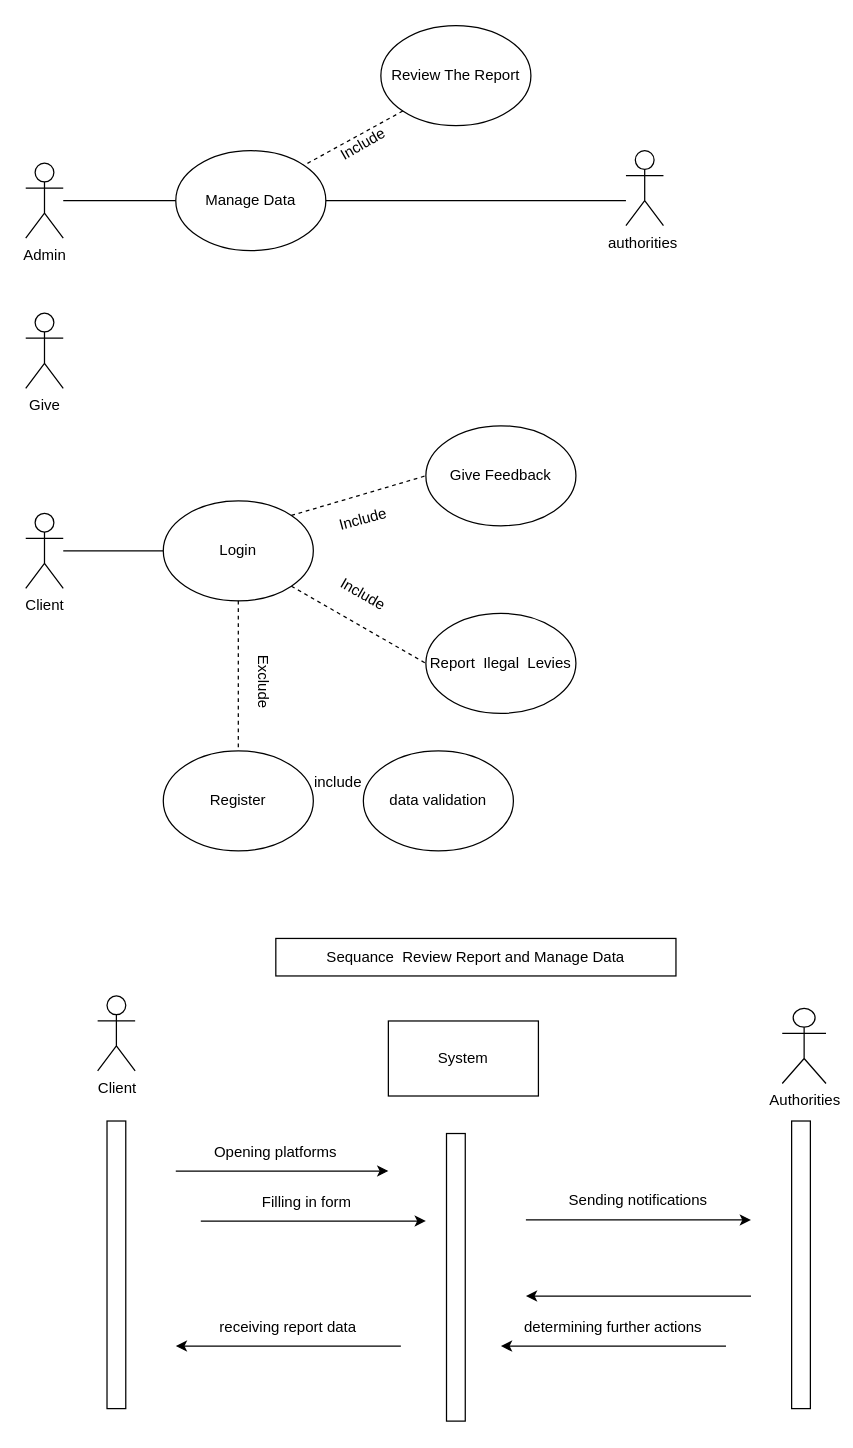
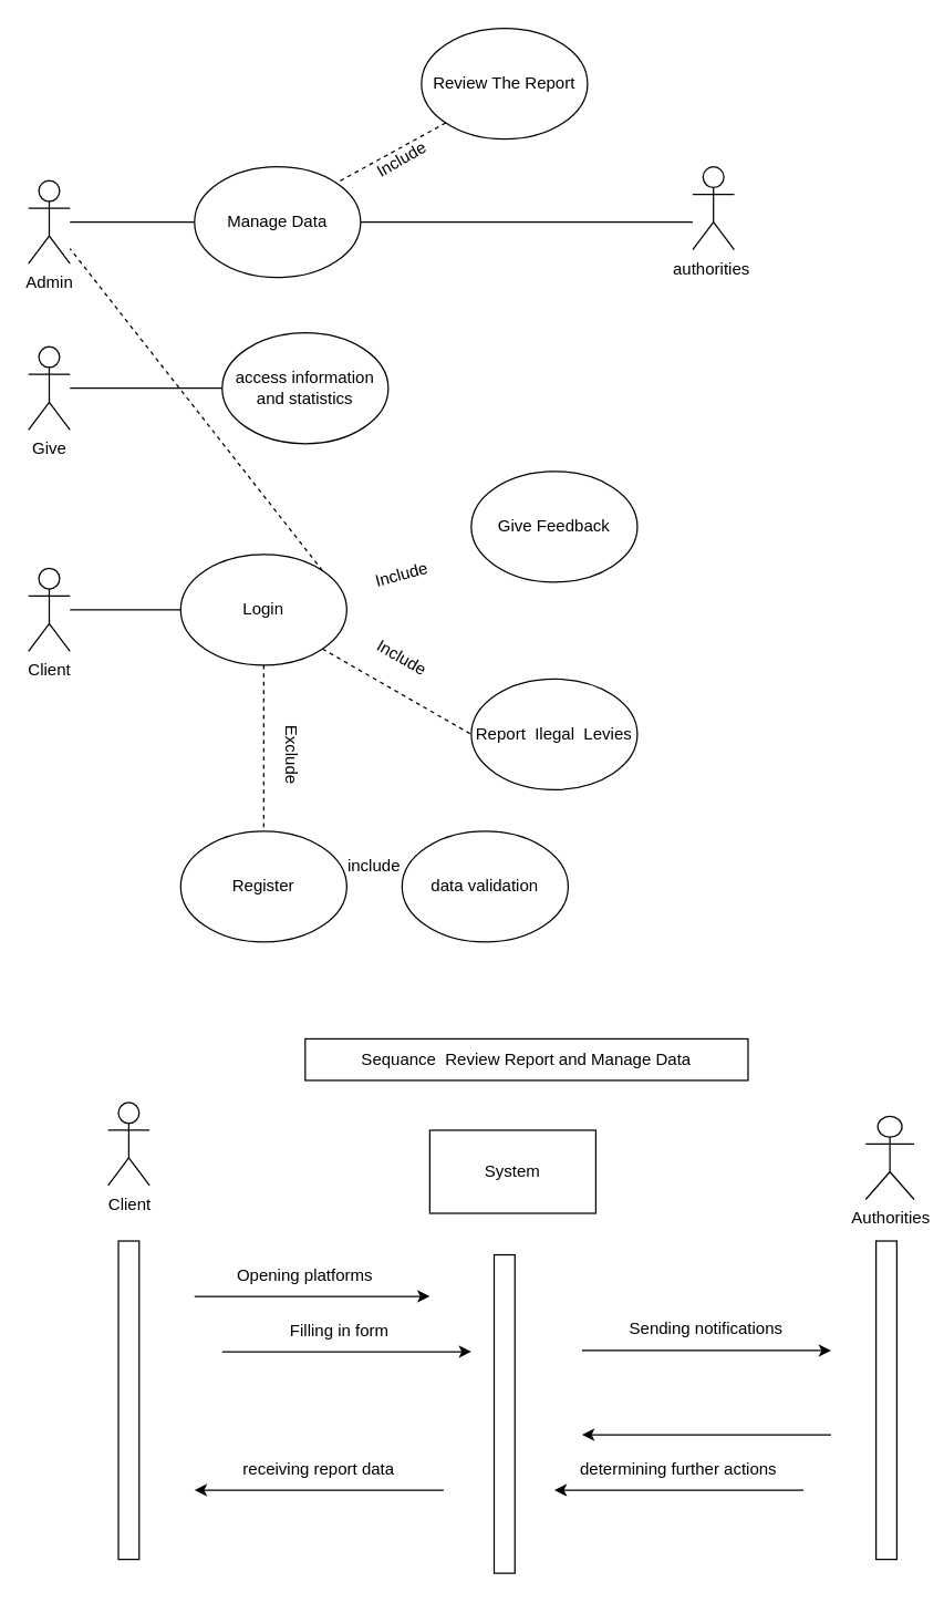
  <mxCell id="0" />
  <mxCell id="1" parent="0" />
  <mxCell id="2" value="Client" style="shape=umlActor;verticalLabelPosition=bottom;verticalAlign=top;html=1;outlineConnect=0;" vertex="1" parent="1"><mxGeometry x="20" y="410" width="30" height="60" as="geometry" /></mxCell>
  <mxCell id="3" value="Review The Report" style="ellipse;whiteSpace=wrap;html=1;" vertex="1" parent="1"><mxGeometry x="304" y="20" width="120" height="80" as="geometry" /></mxCell>
  <mxCell id="4" value="Report&amp;nbsp; Ilegal&amp;nbsp; Levies" style="ellipse;whiteSpace=wrap;html=1;" vertex="1" parent="1"><mxGeometry x="340" y="490" width="120" height="80" as="geometry" /></mxCell>
  <mxCell id="5" value="Manage Data" style="ellipse;whiteSpace=wrap;html=1;" vertex="1" parent="1"><mxGeometry x="140" y="120" width="120" height="80" as="geometry" /></mxCell>
+ <mxCell id="6" value="access information and statistics" style="ellipse;whiteSpace=wrap;html=1;" vertex="1" parent="1"><mxGeometry x="160" y="240" width="120" height="80" as="geometry" /></mxCell>
  <mxCell id="7" value="Give" style="shape=umlActor;verticalLabelPosition=bottom;verticalAlign=top;html=1;outlineConnect=0;" vertex="1" parent="1"><mxGeometry x="20" y="250" width="30" height="60" as="geometry" /></mxCell>
+ <mxCell id="8" value="" style="endArrow=none;html=1;rounded=0;" edge="1" parent="1" source="7" target="6"><mxGeometry width="50" height="50" relative="1" as="geometry"><mxPoint x="120" y="155" as="sourcePoint" /><mxPoint x="170" y="105" as="targetPoint" /></mxGeometry></mxCell>
  <mxCell id="9" value="authorities&amp;nbsp;" style="shape=umlActor;verticalLabelPosition=bottom;verticalAlign=top;html=1;outlineConnect=0;" vertex="1" parent="1"><mxGeometry x="500" y="120" width="30" height="60" as="geometry" /></mxCell>
  <mxCell id="10" value="Admin" style="shape=umlActor;verticalLabelPosition=bottom;verticalAlign=top;html=1;outlineConnect=0;" vertex="1" parent="1"><mxGeometry x="20" y="130" width="30" height="60" as="geometry" /></mxCell>
  <mxCell id="11" value="" style="endArrow=none;html=1;rounded=0;entryX=0;entryY=0.5;entryDx=0;entryDy=0;" edge="1" parent="1" source="10" target="5"><mxGeometry width="50" height="50" relative="1" as="geometry"><mxPoint x="0" y="320" as="sourcePoint" /><mxPoint x="50" y="270" as="targetPoint" /></mxGeometry></mxCell>
  <mxCell id="12" value="" style="endArrow=none;html=1;rounded=0;entryX=1;entryY=0.5;entryDx=0;entryDy=0;" edge="1" parent="1" target="5"><mxGeometry width="50" height="50" relative="1" as="geometry"><mxPoint x="500" y="160" as="sourcePoint" /><mxPoint x="50" y="270" as="targetPoint" /></mxGeometry></mxCell>
  <mxCell id="13" value="" style="endArrow=none;dashed=1;html=1;rounded=0;entryX=1;entryY=0;entryDx=0;entryDy=0;exitX=0;exitY=1;exitDx=0;exitDy=0;" edge="1" parent="1" source="3" target="5"><mxGeometry width="50" height="50" relative="1" as="geometry"><mxPoint x="0" y="320" as="sourcePoint" /><mxPoint x="50" y="270" as="targetPoint" /></mxGeometry></mxCell>
  <mxCell id="14" value="Include" style="text;html=1;strokeColor=none;fillColor=none;align=center;verticalAlign=middle;whiteSpace=wrap;rounded=0;rotation=-30;" vertex="1" parent="1"><mxGeometry x="260" y="100" width="60" height="30" as="geometry" /></mxCell>
  <mxCell id="15" value="Give Feedback" style="ellipse;whiteSpace=wrap;html=1;" vertex="1" parent="1"><mxGeometry x="340" y="340" width="120" height="80" as="geometry" /></mxCell>
  <mxCell id="16" value="Register" style="ellipse;whiteSpace=wrap;html=1;" vertex="1" parent="1"><mxGeometry x="130" y="600" width="120" height="80" as="geometry" /></mxCell>
  <mxCell id="17" value="Login" style="ellipse;whiteSpace=wrap;html=1;" vertex="1" parent="1"><mxGeometry x="130" y="400" width="120" height="80" as="geometry" /></mxCell>
  <mxCell id="18" value="" style="endArrow=none;dashed=1;html=1;rounded=0;exitX=0.5;exitY=1;exitDx=0;exitDy=0;entryX=0.5;entryY=0;entryDx=0;entryDy=0;" edge="1" parent="1" source="17" target="16"><mxGeometry width="50" height="50" relative="1" as="geometry"><mxPoint x="130" y="430" as="sourcePoint" /><mxPoint x="180" y="380" as="targetPoint" /></mxGeometry></mxCell>
  <mxCell id="19" value="Exclude" style="text;html=1;strokeColor=none;fillColor=none;align=center;verticalAlign=middle;whiteSpace=wrap;rounded=0;rotation=90;" vertex="1" parent="1"><mxGeometry x="180" y="530" width="60" height="30" as="geometry" /></mxCell>
  <mxCell id="20" value="" style="endArrow=none;html=1;rounded=0;" edge="1" parent="1" source="2" target="17"><mxGeometry width="50" height="50" relative="1" as="geometry"><mxPoint x="130" y="430" as="sourcePoint" /><mxPoint x="180" y="380" as="targetPoint" /></mxGeometry></mxCell>
- <mxCell id="21" value="" style="endArrow=none;dashed=1;html=1;rounded=0;entryX=0;entryY=0.5;entryDx=0;entryDy=0;exitX=1;exitY=0;exitDx=0;exitDy=0;" edge="1" parent="1" source="17" target="15"><mxGeometry width="50" height="50" relative="1" as="geometry"><mxPoint x="40" y="490" as="sourcePoint" /><mxPoint x="90" y="440" as="targetPoint" /></mxGeometry></mxCell>
+ <mxCell id="21" value="" style="endArrow=none;dashed=1;html=1;rounded=0;exitX=1;exitY=0;exitDx=0;exitDy=0;" edge="1" parent="1" source="17" target="10"><mxGeometry width="50" height="50" relative="1" as="geometry"><mxPoint x="40" y="490" as="sourcePoint" /><mxPoint x="90" y="440" as="targetPoint" /></mxGeometry></mxCell>
  <mxCell id="22" value="" style="endArrow=none;dashed=1;html=1;rounded=0;entryX=0;entryY=0.5;entryDx=0;entryDy=0;exitX=1;exitY=1;exitDx=0;exitDy=0;" edge="1" parent="1" source="17" target="4"><mxGeometry width="50" height="50" relative="1" as="geometry"><mxPoint x="40" y="490" as="sourcePoint" /><mxPoint x="90" y="440" as="targetPoint" /></mxGeometry></mxCell>
  <mxCell id="23" value="Include" style="text;html=1;strokeColor=none;fillColor=none;align=center;verticalAlign=middle;whiteSpace=wrap;rounded=0;rotation=-15;" vertex="1" parent="1"><mxGeometry x="260" y="400" width="60" height="30" as="geometry" /></mxCell>
  <mxCell id="24" value="Include" style="text;html=1;strokeColor=none;fillColor=none;align=center;verticalAlign=middle;whiteSpace=wrap;rounded=0;rotation=30;" vertex="1" parent="1"><mxGeometry x="260" y="460" width="60" height="30" as="geometry" /></mxCell>
  <mxCell id="25" value="data validation" style="ellipse;whiteSpace=wrap;html=1;" vertex="1" parent="1"><mxGeometry x="290" y="600" width="120" height="80" as="geometry" /></mxCell>
  <mxCell id="26" value="include" style="text;html=1;strokeColor=none;fillColor=none;align=center;verticalAlign=middle;whiteSpace=wrap;rounded=0;" vertex="1" parent="1"><mxGeometry x="240" y="610" width="60" height="30" as="geometry" /></mxCell>
  <mxCell id="27" value="System" style="rounded=0;whiteSpace=wrap;html=1;" vertex="1" parent="1"><mxGeometry x="310" y="816" width="120" height="60" as="geometry" /></mxCell>
  <mxCell id="28" value="" style="rounded=0;whiteSpace=wrap;html=1;" vertex="1" parent="1"><mxGeometry x="85" y="896" width="15" height="230" as="geometry" /></mxCell>
  <mxCell id="29" value="" style="rounded=0;whiteSpace=wrap;html=1;" vertex="1" parent="1"><mxGeometry x="356.5" y="906" width="15" height="230" as="geometry" /></mxCell>
  <mxCell id="30" value="" style="rounded=0;whiteSpace=wrap;html=1;" vertex="1" parent="1"><mxGeometry x="632.5" y="896" width="15" height="230" as="geometry" /></mxCell>
  <mxCell id="31" value="Client" style="shape=umlActor;verticalLabelPosition=bottom;verticalAlign=top;html=1;outlineConnect=0;" vertex="1" parent="1"><mxGeometry x="77.5" y="796" width="30" height="60" as="geometry" /></mxCell>
  <mxCell id="32" value="" style="endArrow=classic;html=1;rounded=0;" edge="1" parent="1"><mxGeometry width="50" height="50" relative="1" as="geometry"><mxPoint x="140" y="936" as="sourcePoint" /><mxPoint x="310" y="936" as="targetPoint" /></mxGeometry></mxCell>
  <mxCell id="33" value="Opening platforms" style="text;html=1;strokeColor=none;fillColor=none;align=center;verticalAlign=middle;whiteSpace=wrap;rounded=0;" vertex="1" parent="1"><mxGeometry x="155" y="906" width="130" height="30" as="geometry" /></mxCell>
  <mxCell id="34" value="" style="endArrow=classic;html=1;rounded=0;" edge="1" parent="1"><mxGeometry width="50" height="50" relative="1" as="geometry"><mxPoint x="160" y="976" as="sourcePoint" /><mxPoint x="340" y="976" as="targetPoint" /></mxGeometry></mxCell>
  <mxCell id="35" value="Filling in form" style="text;html=1;strokeColor=none;fillColor=none;align=center;verticalAlign=middle;whiteSpace=wrap;rounded=0;" vertex="1" parent="1"><mxGeometry x="180" y="946" width="130" height="30" as="geometry" /></mxCell>
  <mxCell id="36" value="" style="endArrow=classic;html=1;rounded=0;" edge="1" parent="1"><mxGeometry width="50" height="50" relative="1" as="geometry"><mxPoint x="420" y="975.09" as="sourcePoint" /><mxPoint x="600" y="975.09" as="targetPoint" /></mxGeometry></mxCell>
  <mxCell id="37" value="Sending notifications" style="text;html=1;strokeColor=none;fillColor=none;align=center;verticalAlign=middle;whiteSpace=wrap;rounded=0;" vertex="1" parent="1"><mxGeometry x="450" y="945.09" width="120" height="30" as="geometry" /></mxCell>
  <mxCell id="38" value="Authorities" style="shape=umlActor;verticalLabelPosition=bottom;verticalAlign=top;html=1;outlineConnect=0;" vertex="1" parent="1"><mxGeometry x="625" y="806" width="35" height="60" as="geometry" /></mxCell>
  <mxCell id="39" value="" style="endArrow=classic;html=1;rounded=0;" edge="1" parent="1"><mxGeometry width="50" height="50" relative="1" as="geometry"><mxPoint x="600" y="1036" as="sourcePoint" /><mxPoint x="420" y="1036" as="targetPoint" /></mxGeometry></mxCell>
  <mxCell id="40" value="" style="endArrow=classic;html=1;rounded=0;" edge="1" parent="1"><mxGeometry width="50" height="50" relative="1" as="geometry"><mxPoint x="580" y="1076" as="sourcePoint" /><mxPoint x="400" y="1076" as="targetPoint" /></mxGeometry></mxCell>
  <mxCell id="41" value="" style="endArrow=classic;html=1;rounded=0;" edge="1" parent="1"><mxGeometry width="50" height="50" relative="1" as="geometry"><mxPoint x="320" y="1076" as="sourcePoint" /><mxPoint x="140" y="1076" as="targetPoint" /></mxGeometry></mxCell>
  <mxCell id="42" value="determining further actions" style="text;html=1;strokeColor=none;fillColor=none;align=center;verticalAlign=middle;whiteSpace=wrap;rounded=0;" vertex="1" parent="1"><mxGeometry x="410" y="1046" width="160" height="30" as="geometry" /></mxCell>
  <mxCell id="43" value="receiving report data" style="text;html=1;strokeColor=none;fillColor=none;align=center;verticalAlign=middle;whiteSpace=wrap;rounded=0;" vertex="1" parent="1"><mxGeometry x="145" y="1046" width="170" height="30" as="geometry" /></mxCell>
  <mxCell id="44" value="Sequance&amp;nbsp; Review Report and Manage Data" style="rounded=0;whiteSpace=wrap;html=1;" vertex="1" parent="1"><mxGeometry x="220" y="750" width="320" height="30" as="geometry" /></mxCell>
